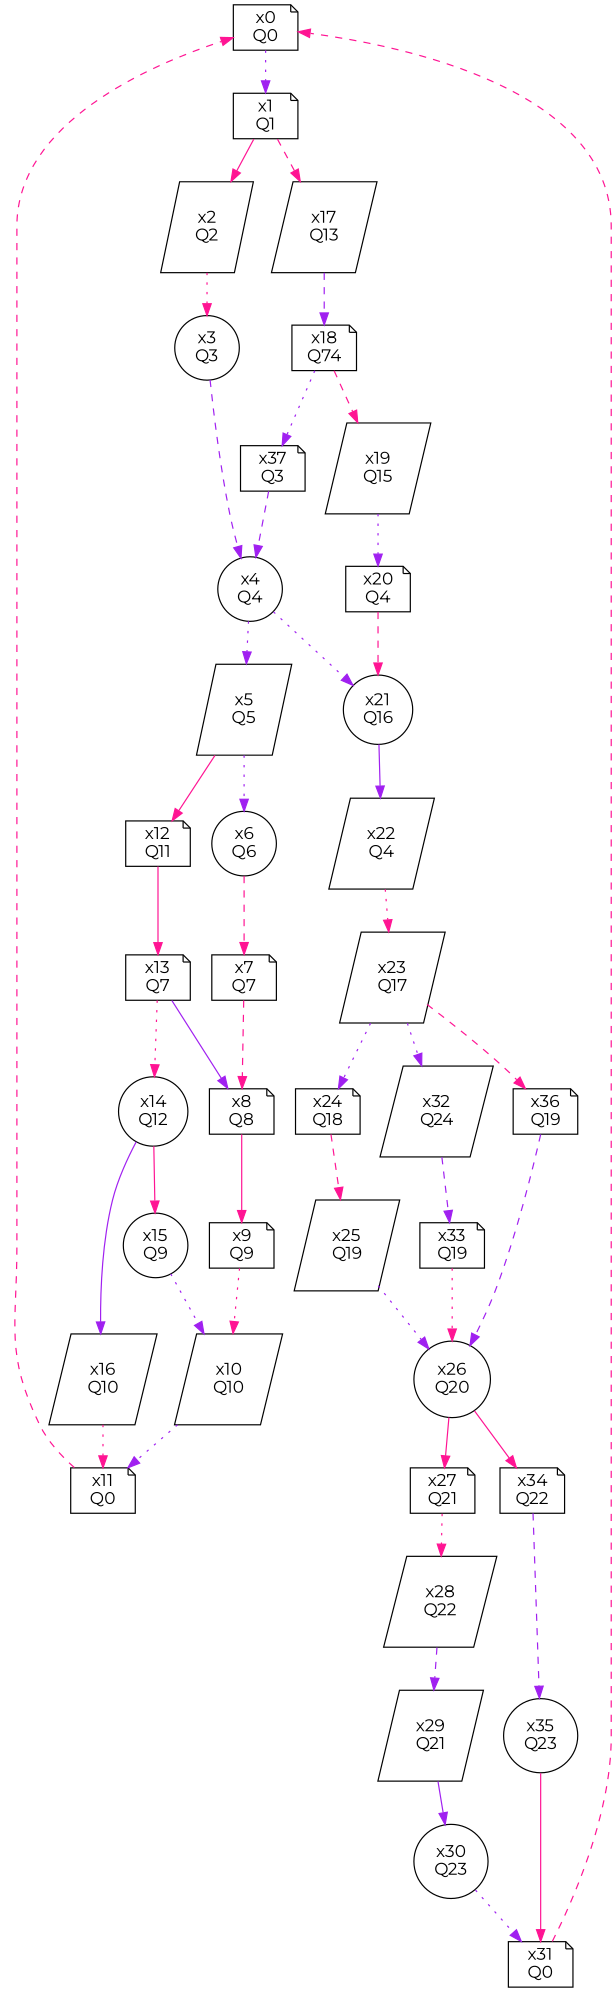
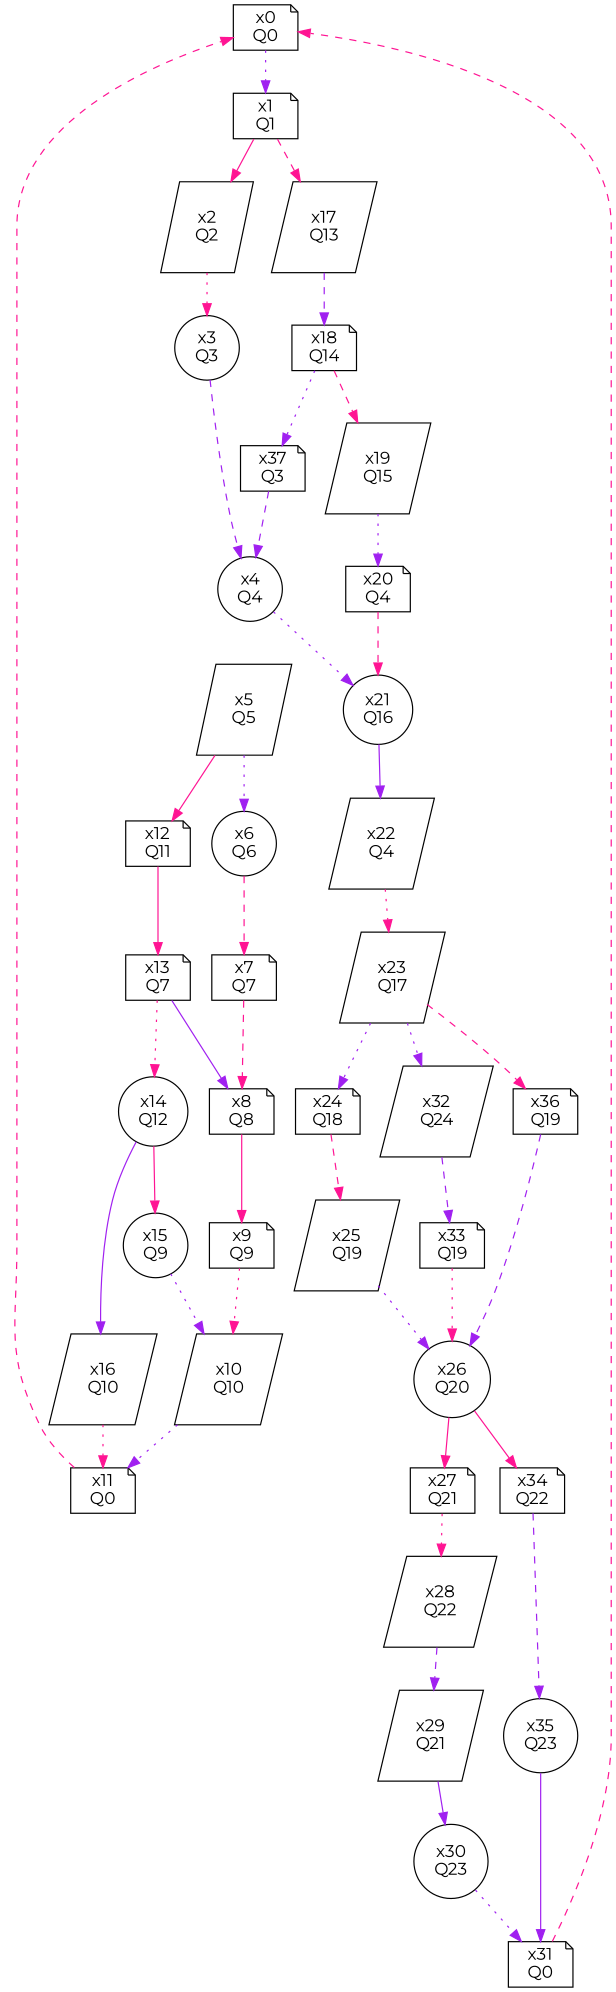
  digraph {
    fontname=Montserrat
    node [fontname=Montserrat shape=note]
    edge [color=purple fontname=Montserrat style=dotted]
    n1 [label="x0\nQ0"]
    n2 [label="x1\nQ1"]
    n3 [label="x2\nQ2" shape=parallelogram]
    n4 [label="x17\nQ13" shape=parallelogram]
    n5 [label="x3\nQ3" shape=circle]
-   n6 [label="x18\nQ74"]
+   n6 [label="x18\nQ14"]
    n7 [label="x4\nQ4" shape=circle]
    n8 [label="x5\nQ5" shape=parallelogram]
    n9 [label="x21\nQ16" shape=circle]
    n10 [label="x6\nQ6" shape=circle]
    n11 [label="x12\nQ11"]
    n12 [label="x22\nQ4" shape=parallelogram]
    n13 [label="x7\nQ7"]
    n14 [label="x13\nQ7"]
    n15 [label="x8\nQ8"]
    n16 [label="x9\nQ9"]
    n17 [label="x10\nQ10" shape=parallelogram]
    n18 [label="x11\nQ0"]
    n19 [label="x14\nQ12" shape=circle]
    n20 [label="x15\nQ9" shape=circle]
    n21 [label="x16\nQ10" shape=parallelogram]
    n22 [label="x19\nQ15" shape=parallelogram]
    n23 [label="x37\nQ3"]
    n24 [label="x20\nQ4"]
    n25 [label="x23\nQ17" shape=parallelogram]
    n26 [label="x24\nQ18"]
    n27 [label="x32\nQ24" shape=parallelogram]
    n28 [label="x36\nQ19"]
    n29 [label="x25\nQ19" shape=parallelogram]
    n30 [label="x33\nQ19"]
    n31 [label="x26\nQ20" shape=circle]
    n32 [label="x27\nQ21"]
    n33 [label="x34\nQ22"]
    n34 [label="x28\nQ22" shape=parallelogram]
    n35 [label="x35\nQ23" shape=circle]
    n36 [label="x29\nQ21" shape=parallelogram]
    n37 [label="x30\nQ23" shape=circle]
    n38 [label="x31\nQ0"]
    n1 -> n2
    n2 -> n3 [color=deeppink style=solid]
    n2 -> n4 [color=deeppink style=dashed]
    n3 -> n5 [color=deeppink]
    n4 -> n6 [style=dashed]
    n5 -> n7 [style=dashed]
    n6 -> n22 [color=deeppink style=dashed]
    n6 -> n23
-   n7 -> n8
    n7 -> n9
    n8 -> n10
    n8 -> n11 [color=deeppink style=solid]
    n9 -> n12 [style=solid]
    n10 -> n13 [color=deeppink style=dashed]
    n11 -> n14 [color=deeppink style=solid]
    n12 -> n25 [color=deeppink]
    n13 -> n15 [color=deeppink style=dashed]
    n14 -> n15 [style=solid]
    n14 -> n19 [color=deeppink]
    n15 -> n16 [color=deeppink style=solid]
    n16 -> n17 [color=deeppink]
    n17 -> n18
    n18 -> n1 [color=deeppink style=dashed]
    n19 -> n20 [color=deeppink style=solid]
    n19 -> n21 [style=solid]
    n20 -> n17
    n21 -> n18 [color=deeppink]
    n22 -> n24
    n23 -> n7 [style=dashed]
    n24 -> n9 [color=deeppink style=dashed]
    n25 -> n26
    n25 -> n27
    n25 -> n28 [color=deeppink style=dashed]
    n26 -> n29 [color=deeppink style=dashed]
    n27 -> n30 [style=dashed]
    n28 -> n31 [style=dashed]
    n29 -> n31
    n30 -> n31 [color=deeppink]
    n31 -> n32 [color=deeppink style=solid]
    n31 -> n33 [color=deeppink style=solid]
    n32 -> n34 [color=deeppink]
    n33 -> n35 [style=dashed]
    n34 -> n36 [style=dashed]
-   n35 -> n38 [color=deeppink style=solid]
+   n35 -> n38 [style=solid]
    n36 -> n37 [style=solid]
    n37 -> n38
    n38 -> n1 [color=deeppink style=dashed]
  }
